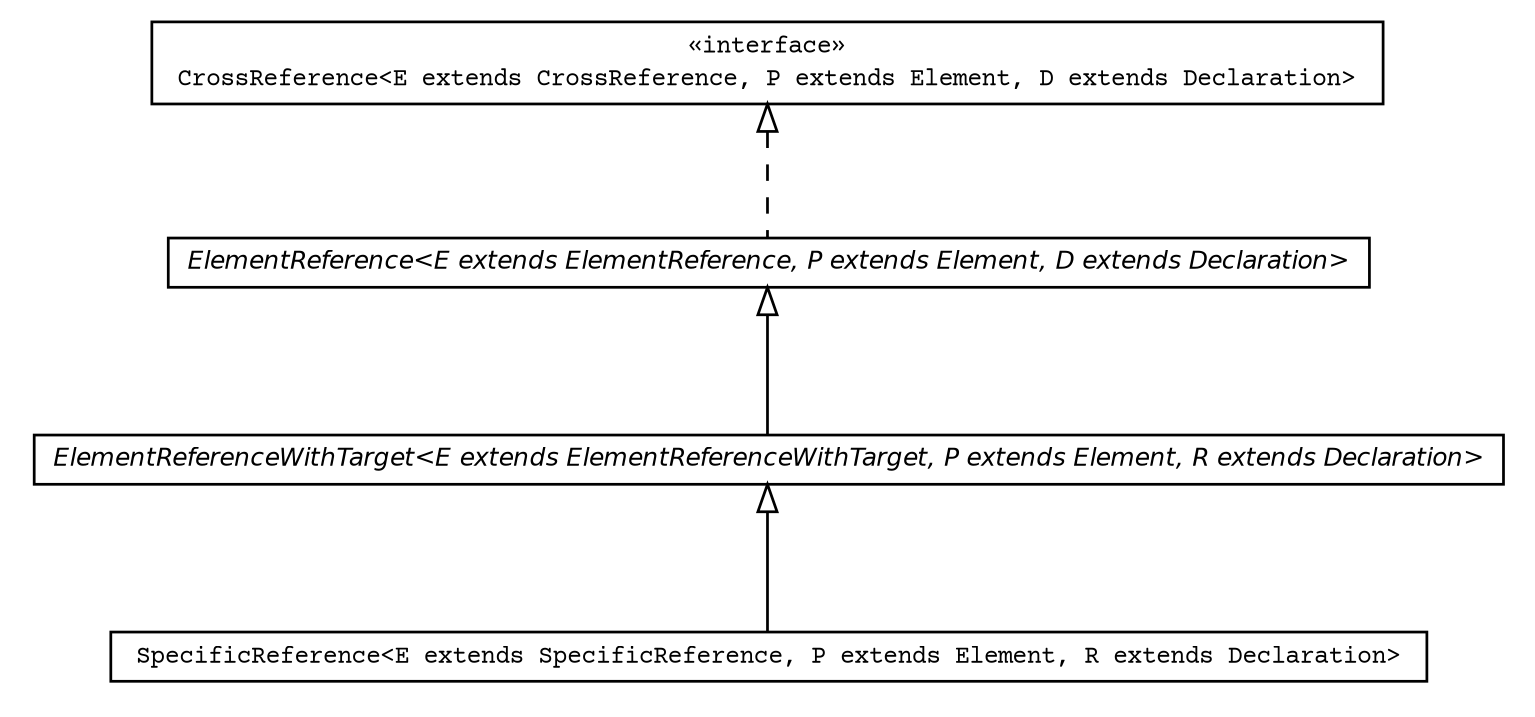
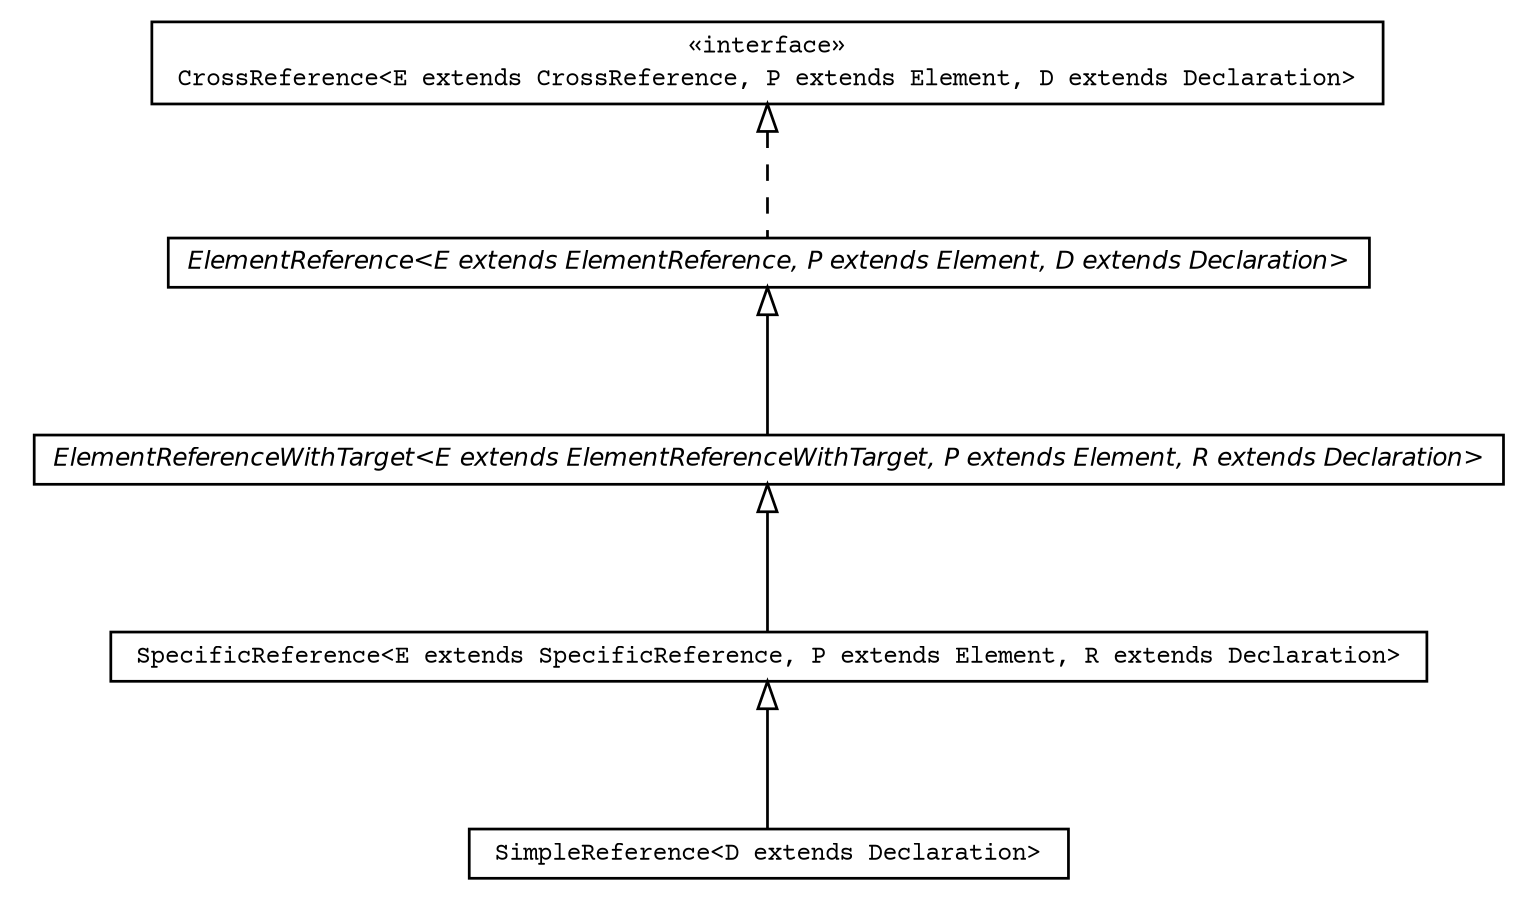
  digraph {
    nodesep=0.25
    ranksep=0.5
    fontname="Courier Prime"
    node [fontcolor=black fontname="Courier Prime" fontsize=9.0 shape=plaintext]
    edge [arrowtail=empty dir=back fontname="Courier Prime" fontsize=10 headport=p labelfontname=Helvetica labelfontsize=10 tailport=p]
    n1 [label=<<table title="chameleon.core.reference.SpecificReference" border="0" cellborder="1" cellspacing="0" cellpadding="2" port="p" href="./SpecificReference.html"> 		<tr><td><table border="0" cellspacing="0" cellpadding="1"> <tr><td align="center" balign="center"> SpecificReference&lt;E extends SpecificReference, P extends Element, R extends Declaration&gt; </td></tr> 		</table></td></tr> 		</table>>]
+   n2 [label=<<table title="chameleon.core.reference.SimpleReference" border="0" cellborder="1" cellspacing="0" cellpadding="2" port="p" href="./SimpleReference.html"> 		<tr><td><table border="0" cellspacing="0" cellpadding="1"> <tr><td align="center" balign="center"> SimpleReference&lt;D extends Declaration&gt; </td></tr> 		</table></td></tr> 		</table>>]
    n3 [label=<<table title="chameleon.core.reference.ElementReferenceWithTarget" border="0" cellborder="1" cellspacing="0" cellpadding="2" port="p" href="./ElementReferenceWithTarget.html"> 		<tr><td><table border="0" cellspacing="0" cellpadding="1"> <tr><td align="center" balign="center"><font face="Helvetica-Oblique"> ElementReferenceWithTarget&lt;E extends ElementReferenceWithTarget, P extends Element, R extends Declaration&gt; </font></td></tr> 		</table></td></tr> 		</table>>]
    n4 [label=<<table title="chameleon.core.reference.ElementReference" border="0" cellborder="1" cellspacing="0" cellpadding="2" port="p" href="./ElementReference.html"> 		<tr><td><table border="0" cellspacing="0" cellpadding="1"> <tr><td align="center" balign="center"><font face="Helvetica-Oblique"> ElementReference&lt;E extends ElementReference, P extends Element, D extends Declaration&gt; </font></td></tr> 		</table></td></tr> 		</table>>]
    n5 [label=<<table title="chameleon.core.reference.CrossReference" border="0" cellborder="1" cellspacing="0" cellpadding="2" port="p" href="./CrossReference.html"> 		<tr><td><table border="0" cellspacing="0" cellpadding="1"> <tr><td align="center" balign="center"> &#171;interface&#187; </td></tr> <tr><td align="center" balign="center"> CrossReference&lt;E extends CrossReference, P extends Element, D extends Declaration&gt; </td></tr> 		</table></td></tr> 		</table>>]
+   n1 -> n2
    n3 -> n1
    n4 -> n3
    n5 -> n4 [style=dashed]
  }
